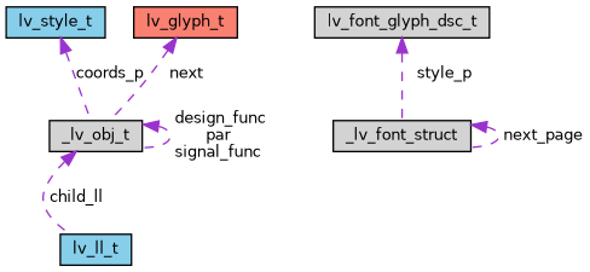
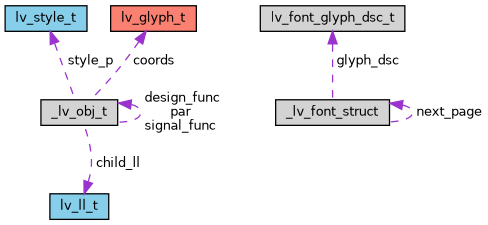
  digraph {
    node [color=black fillcolor=lightgrey fontname=Helvetica fontsize=10 shape=record style=filled]
    edge [color=darkorchid3 dir=back fontname=Helvetica fontsize=10 labelfontname=Helvetica labelfontsize=10 style=dashed]
    n1 [fontcolor=black height=0.2 label=_lv_obj_t width=0.4]
    n2 [fillcolor=skyblue height=0.2 label=lv_style_t width=0.4]
    n3 [height=0.2 label=_lv_font_struct width=0.4]
    n4 [height=0.2 label=lv_font_glyph_dsc_t width=0.4]
    n5 [fillcolor=salmon height=0.2 label=lv_glyph_t width=0.4]
    n6 [fillcolor=skyblue height=0.2 label=lv_ll_t width=0.4]
    n1 -> n1 [label=" design_func\npar\nsignal_func"]
-   n2 -> n1 [label=" coords_p"]
+   n2 -> n1 [label=" style_p"]
    n3 -> n3 [label=" next_page"]
-   n4 -> n3 [label=" style_p"]
-   n5 -> n1 [label=" next"]
-   n1 -> n6 [label=" child_ll"]
+   n4 -> n3 [label=" glyph_dsc"]
+   n5 -> n1 [label=" coords"]
+   n6 -> n1 [label=" child_ll"]
  }
